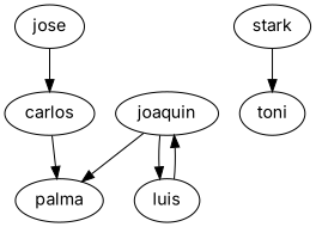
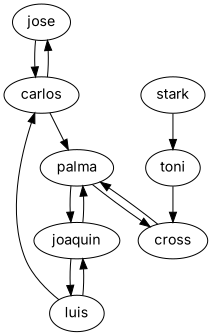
  digraph {
    fontname=Inter
    node [fontname=Inter]
    edge [fontname=Inter]
    jose
    carlos
    palma
    luis
    joaquin
    stark
    toni
+   cross
    jose -> carlos
+   carlos -> jose
    carlos -> palma
+   palma -> joaquin
+   palma -> cross
+   luis -> carlos
    luis -> joaquin
    joaquin -> palma
    joaquin -> luis
    stark -> toni
+   toni -> cross
+   cross -> palma
  }
